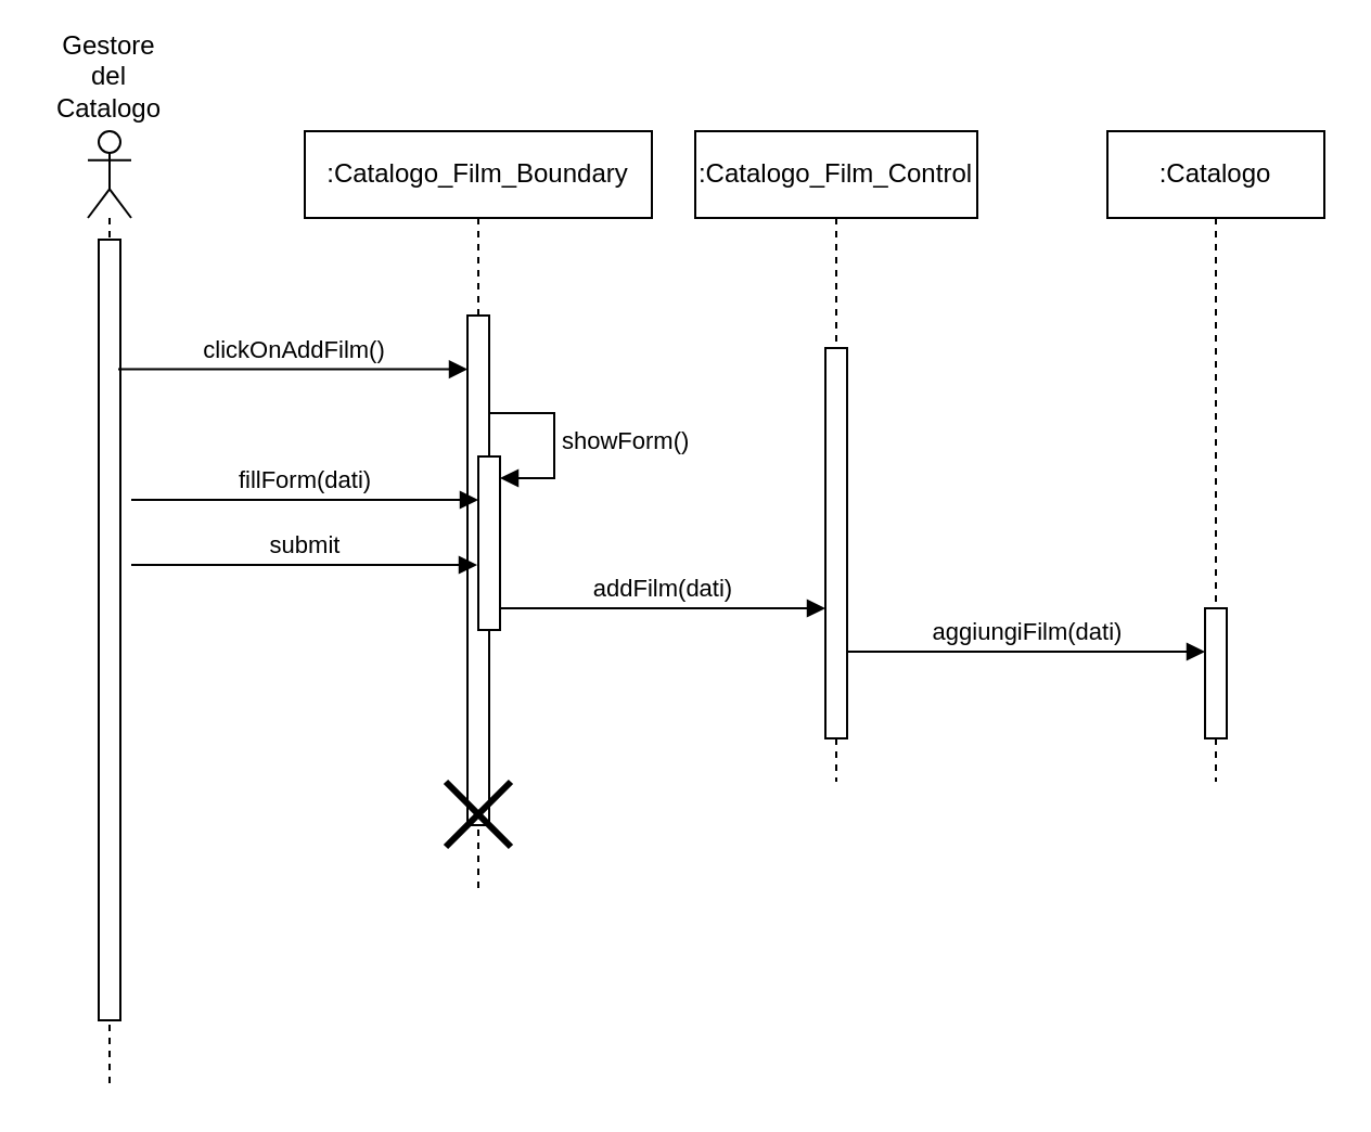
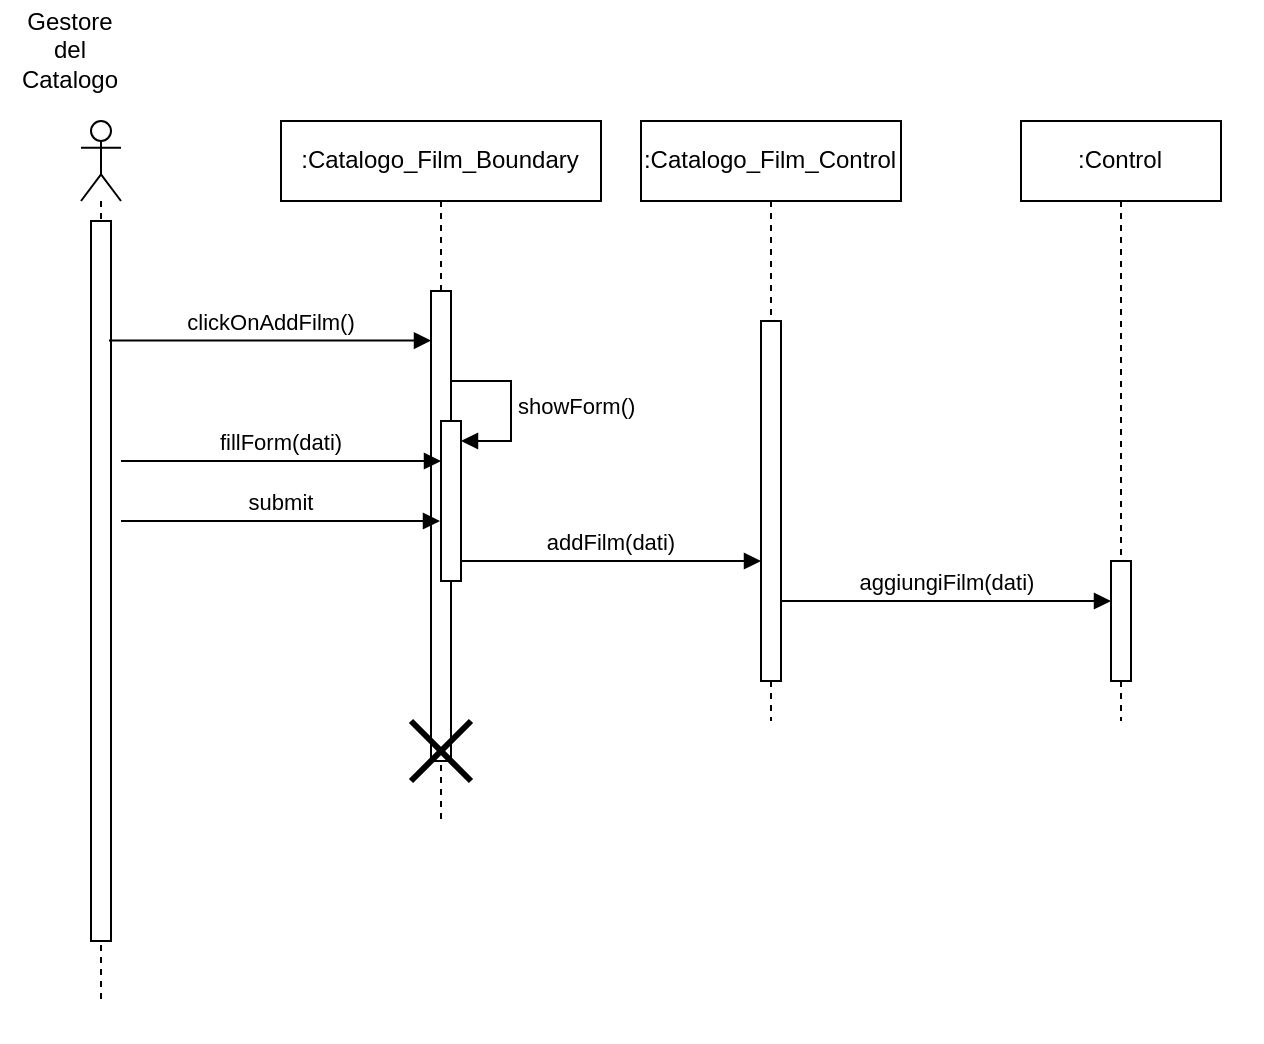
  <mxCell id="0" />
  <mxCell id="1" parent="0" />
  <mxCell id="2" value="" style="shape=umlLifeline;perimeter=lifelinePerimeter;whiteSpace=wrap;html=1;container=1;dropTarget=0;collapsible=0;recursiveResize=0;outlineConnect=0;portConstraint=eastwest;newEdgeStyle={&quot;curved&quot;:0,&quot;rounded&quot;:0};participant=umlActor;" vertex="1" parent="1"><mxGeometry x="40" y="60" width="20" height="440" as="geometry" /></mxCell>
  <mxCell id="3" value="" style="html=1;points=[[0,0,0,0,5],[0,1,0,0,-5],[1,0,0,0,5],[1,1,0,0,-5]];perimeter=orthogonalPerimeter;outlineConnect=0;targetShapes=umlLifeline;portConstraint=eastwest;newEdgeStyle={&quot;curved&quot;:0,&quot;rounded&quot;:0};" vertex="1" parent="2"><mxGeometry x="5" y="50" width="10" height="360" as="geometry" /></mxCell>
- <mxCell id="4" value="Gestore del Catalogo" style="text;html=1;align=center;verticalAlign=middle;whiteSpace=wrap;rounded=0;" vertex="1" parent="1"><mxGeometry x="20" y="20" width="60" height="30" as="geometry" /></mxCell>
+ <mxCell id="4" value="Gestore del Catalogo" style="text;html=1;align=center;verticalAlign=middle;whiteSpace=wrap;rounded=0;" vertex="1" parent="1"><mxGeometry x="5" y="10" width="60" height="30" as="geometry" /></mxCell>
  <mxCell id="5" value="clickOnAddFilm()" style="html=1;verticalAlign=bottom;endArrow=block;curved=0;rounded=0;exitX=0.8;exitY=0.166;exitDx=0;exitDy=0;exitPerimeter=0;" edge="1" parent="1" target="7"><mxGeometry width="80" relative="1" as="geometry"><mxPoint x="54" y="169.76" as="sourcePoint" /><mxPoint x="210" y="170" as="targetPoint" /></mxGeometry></mxCell>
  <mxCell id="6" value=":Catalogo_Film_Boundary" style="shape=umlLifeline;perimeter=lifelinePerimeter;whiteSpace=wrap;html=1;container=1;dropTarget=0;collapsible=0;recursiveResize=0;outlineConnect=0;portConstraint=eastwest;newEdgeStyle={&quot;curved&quot;:0,&quot;rounded&quot;:0};" vertex="1" parent="1"><mxGeometry x="140" y="60" width="160" height="350" as="geometry" /></mxCell>
  <mxCell id="7" value="" style="html=1;points=[[0,0,0,0,5],[0,1,0,0,-5],[1,0,0,0,5],[1,1,0,0,-5]];perimeter=orthogonalPerimeter;outlineConnect=0;targetShapes=umlLifeline;portConstraint=eastwest;newEdgeStyle={&quot;curved&quot;:0,&quot;rounded&quot;:0};" vertex="1" parent="6"><mxGeometry x="75" y="85" width="10" height="235" as="geometry" /></mxCell>
  <mxCell id="8" value="" style="html=1;points=[[0,0,0,0,5],[0,1,0,0,-5],[1,0,0,0,5],[1,1,0,0,-5]];perimeter=orthogonalPerimeter;outlineConnect=0;targetShapes=umlLifeline;portConstraint=eastwest;newEdgeStyle={&quot;curved&quot;:0,&quot;rounded&quot;:0};" vertex="1" parent="6"><mxGeometry x="80" y="150" width="10" height="80" as="geometry" /></mxCell>
  <mxCell id="9" value="showForm()" style="html=1;align=left;spacingLeft=2;endArrow=block;rounded=0;edgeStyle=orthogonalEdgeStyle;curved=0;rounded=0;" edge="1" target="8" parent="6"><mxGeometry relative="1" as="geometry"><mxPoint x="85" y="130" as="sourcePoint" /><Array as="points"><mxPoint x="115" y="160" /></Array></mxGeometry></mxCell>
  <mxCell id="10" value=":Catalogo_Film_Control" style="shape=umlLifeline;perimeter=lifelinePerimeter;whiteSpace=wrap;html=1;container=1;dropTarget=0;collapsible=0;recursiveResize=0;outlineConnect=0;portConstraint=eastwest;newEdgeStyle={&quot;curved&quot;:0,&quot;rounded&quot;:0};" vertex="1" parent="1"><mxGeometry x="320" y="60" width="130" height="300" as="geometry" /></mxCell>
  <mxCell id="11" value="" style="html=1;points=[[0,0,0,0,5],[0,1,0,0,-5],[1,0,0,0,5],[1,1,0,0,-5]];perimeter=orthogonalPerimeter;outlineConnect=0;targetShapes=umlLifeline;portConstraint=eastwest;newEdgeStyle={&quot;curved&quot;:0,&quot;rounded&quot;:0};" vertex="1" parent="10"><mxGeometry x="60" y="100" width="10" height="180" as="geometry" /></mxCell>
- <mxCell id="12" value=":Catalogo" style="shape=umlLifeline;perimeter=lifelinePerimeter;whiteSpace=wrap;html=1;container=1;dropTarget=0;collapsible=0;recursiveResize=0;outlineConnect=0;portConstraint=eastwest;newEdgeStyle={&quot;curved&quot;:0,&quot;rounded&quot;:0};" vertex="1" parent="1"><mxGeometry x="510" y="60" width="100" height="300" as="geometry" /></mxCell>
+ <mxCell id="12" value=":Control" style="shape=umlLifeline;perimeter=lifelinePerimeter;whiteSpace=wrap;html=1;container=1;dropTarget=0;collapsible=0;recursiveResize=0;outlineConnect=0;portConstraint=eastwest;newEdgeStyle={&quot;curved&quot;:0,&quot;rounded&quot;:0};" vertex="1" parent="1"><mxGeometry x="510" y="60" width="100" height="300" as="geometry" /></mxCell>
  <mxCell id="13" value="" style="html=1;points=[[0,0,0,0,5],[0,1,0,0,-5],[1,0,0,0,5],[1,1,0,0,-5]];perimeter=orthogonalPerimeter;outlineConnect=0;targetShapes=umlLifeline;portConstraint=eastwest;newEdgeStyle={&quot;curved&quot;:0,&quot;rounded&quot;:0};" vertex="1" parent="12"><mxGeometry x="45" y="220" width="10" height="60" as="geometry" /></mxCell>
  <mxCell id="14" value="fillForm(dati)" style="html=1;verticalAlign=bottom;endArrow=block;curved=0;rounded=0;" edge="1" parent="1" target="8"><mxGeometry width="80" relative="1" as="geometry"><mxPoint x="60" y="230" as="sourcePoint" /><mxPoint x="210" y="230" as="targetPoint" /></mxGeometry></mxCell>
  <mxCell id="15" value="submit" style="html=1;verticalAlign=bottom;endArrow=block;curved=0;rounded=0;" edge="1" parent="1"><mxGeometry width="80" relative="1" as="geometry"><mxPoint x="60" y="260" as="sourcePoint" /><mxPoint x="219.5" y="260" as="targetPoint" /></mxGeometry></mxCell>
  <mxCell id="16" value="" style="shape=umlDestroy;whiteSpace=wrap;html=1;strokeWidth=3;targetShapes=umlLifeline;" vertex="1" parent="1"><mxGeometry x="205" y="360" width="30" height="30" as="geometry" /></mxCell>
  <mxCell id="17" value="addFilm(dati)" style="html=1;verticalAlign=bottom;endArrow=block;curved=0;rounded=0;" edge="1" parent="1" target="11"><mxGeometry width="80" relative="1" as="geometry"><mxPoint x="230" y="280" as="sourcePoint" /><mxPoint x="360" y="280" as="targetPoint" /></mxGeometry></mxCell>
  <mxCell id="18" value="aggiungiFilm(dati)" style="html=1;verticalAlign=bottom;endArrow=block;curved=0;rounded=0;" edge="1" parent="1" target="13"><mxGeometry x="0.006" width="80" relative="1" as="geometry"><mxPoint x="390" y="300" as="sourcePoint" /><mxPoint x="470" y="300" as="targetPoint" /><mxPoint as="offset" /></mxGeometry></mxCell>
